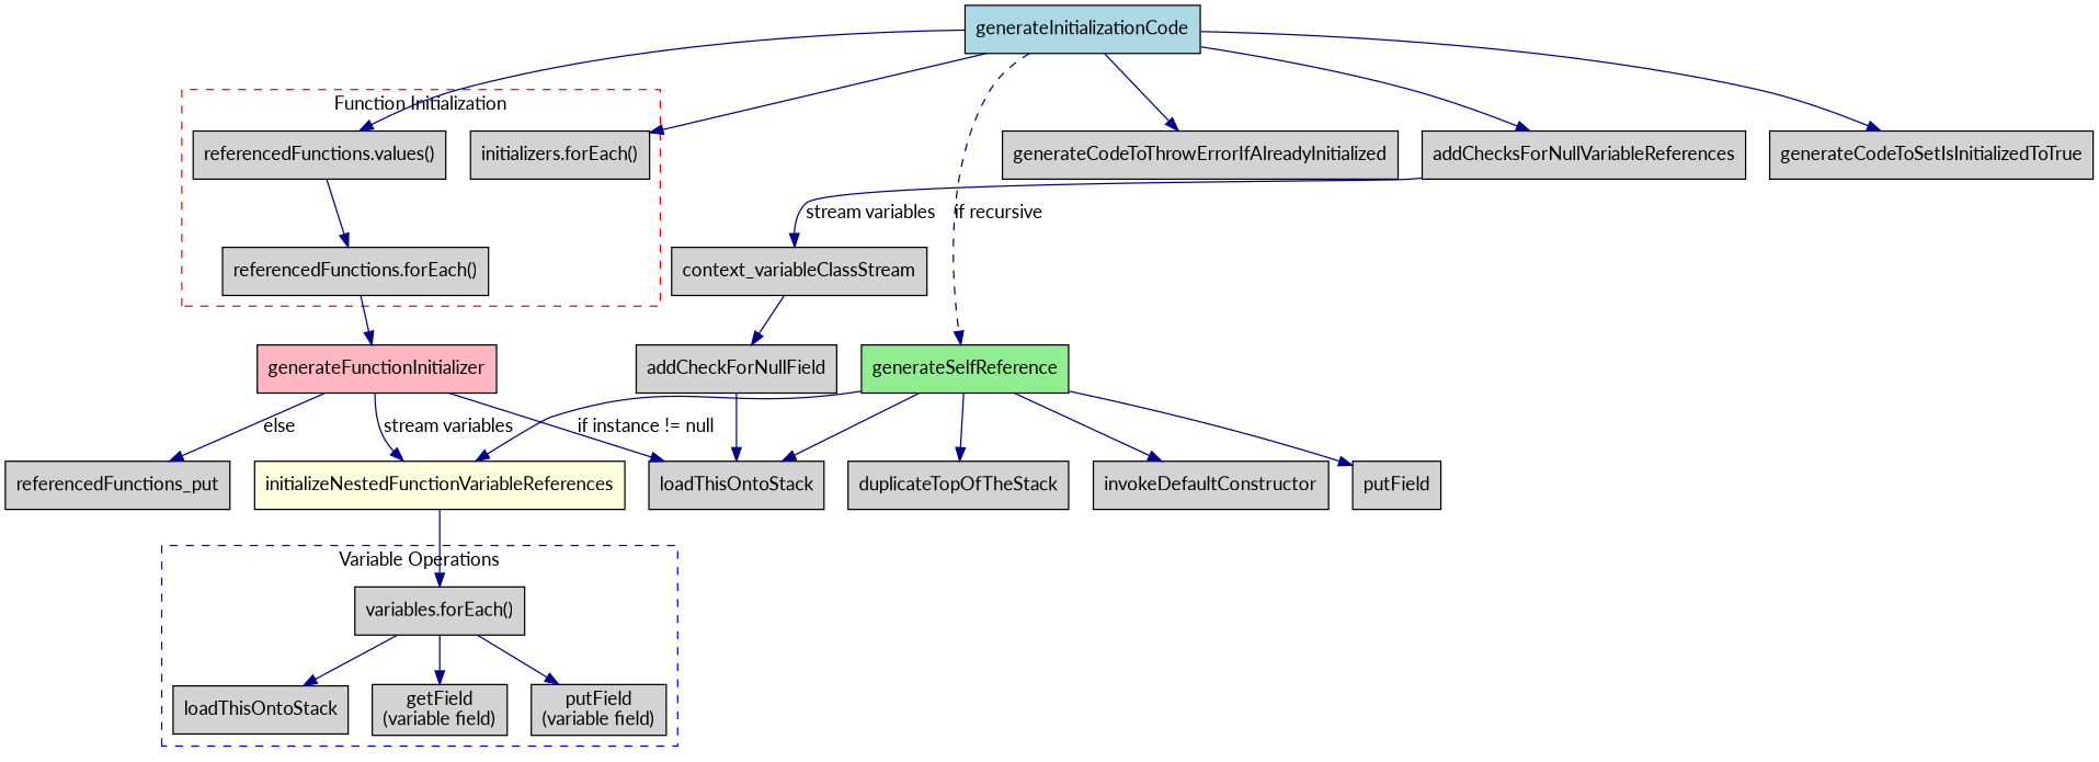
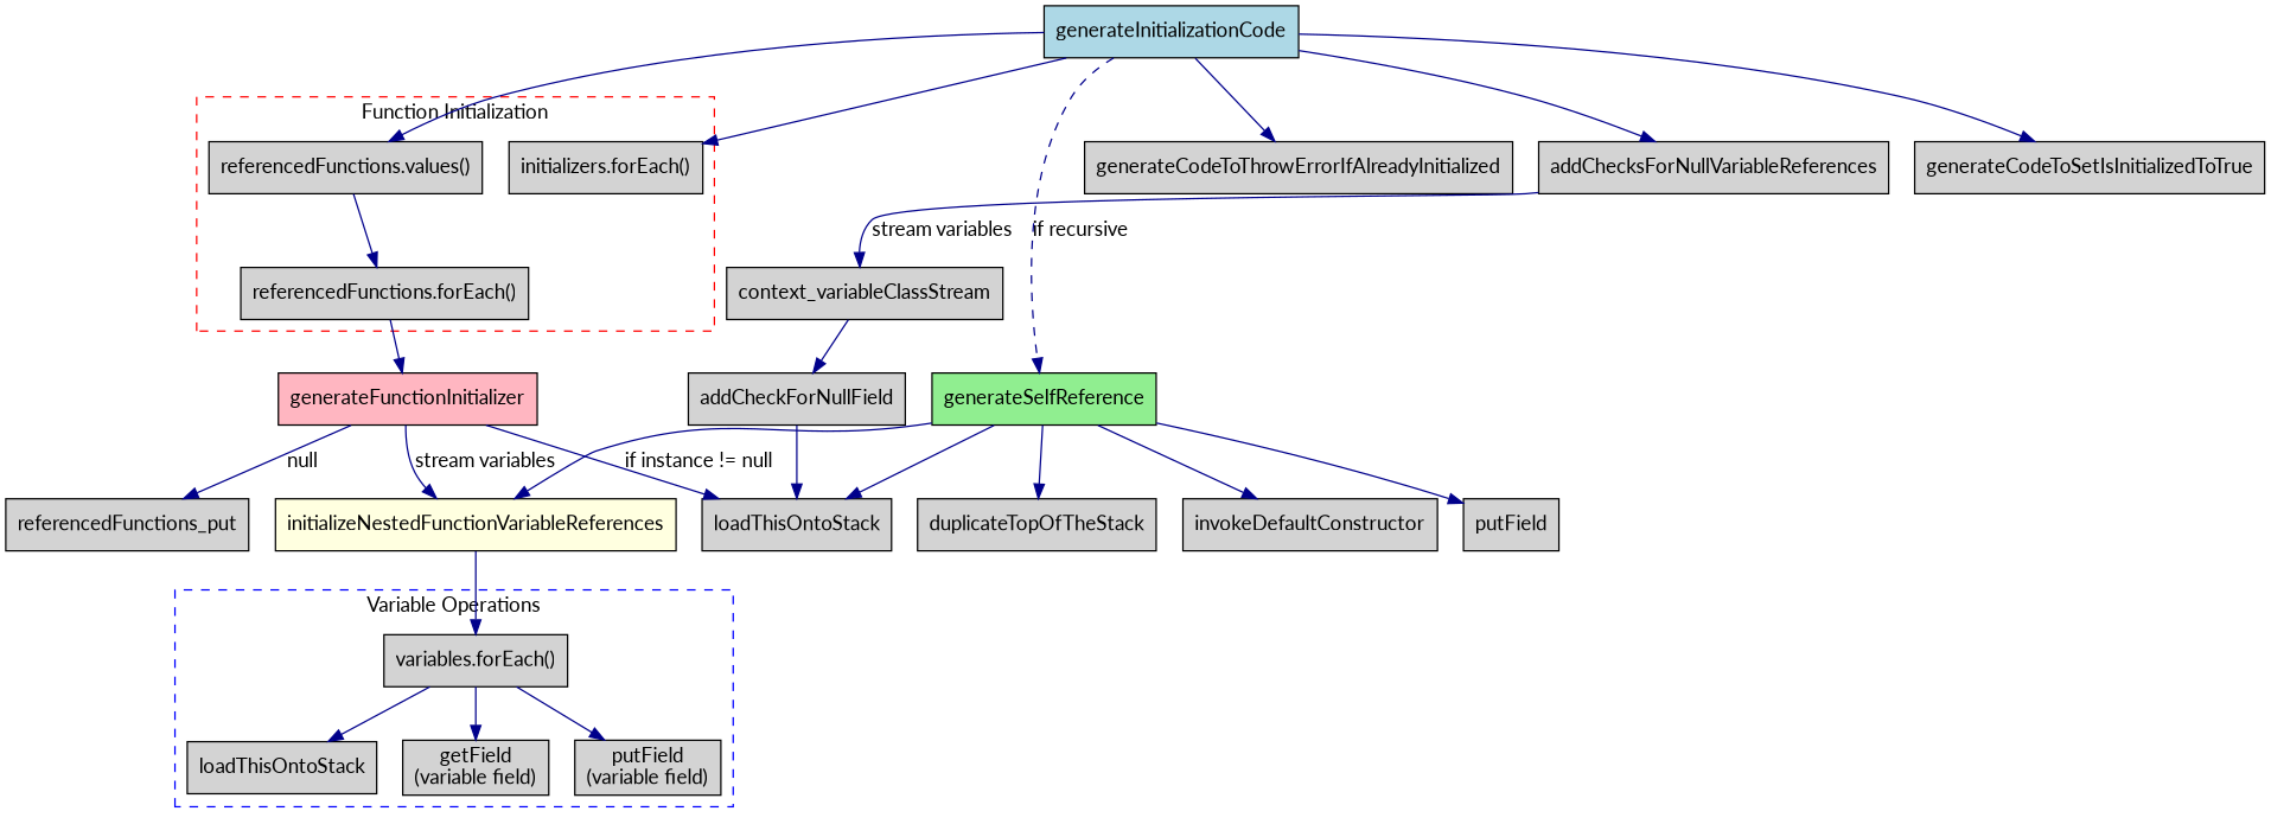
  digraph {
    fontname=Lato
    node [fillcolor=lightgray fontname=Lato shape=box style=filled]
    edge [color=darkblue fontname=Lato]
    n1 [label="variables.forEach()"]
    n2 [label=loadThisOntoStack]
    n3 [label="getField\n(variable field)"]
    n4 [label="putField\n(variable field)"]
    n5 [label="referencedFunctions.values()"]
    n6 [label="referencedFunctions.forEach()"]
    n7 [label="initializers.forEach()"]
    generateFunctionInitializer [fillcolor=lightpink]
    generateInitializationCode [fillcolor=lightblue]
    generateSelfReference [fillcolor=lightgreen]
    generateCodeToThrowErrorIfAlreadyInitialized
    addChecksForNullVariableReferences
    generateCodeToSetIsInitializedToTrue
    initializeNestedFunctionVariableReferences [fillcolor=lightyellow]
    loadThisOntoStack
    duplicateTopOfTheStack
    invokeDefaultConstructor
    putField
    context_variableClassStream
    referencedFunctions_put
    addCheckForNullField
    subgraph cluster_1 {
      color=blue
      label="Variable Operations"
      style=dashed
      n1
      n2
      n3
      n4
    }
    subgraph cluster_2 {
      color=red
      label="Function Initialization"
      style=dashed
      n5
      n6
      n7
    }
    n1 -> n2
    n1 -> n3
    n1 -> n4
    n5 -> n6
    n6 -> generateFunctionInitializer
    generateFunctionInitializer -> initializeNestedFunctionVariableReferences [label="stream variables"]
    generateFunctionInitializer -> loadThisOntoStack [label="if instance != null"]
-   generateFunctionInitializer -> referencedFunctions_put [label=else]
+   generateFunctionInitializer -> referencedFunctions_put [label=null]
    generateInitializationCode -> n5
    generateInitializationCode -> n7
    generateInitializationCode -> generateSelfReference [label="if recursive" style=dashed]
    generateInitializationCode -> generateCodeToThrowErrorIfAlreadyInitialized
    generateInitializationCode -> addChecksForNullVariableReferences
    generateInitializationCode -> generateCodeToSetIsInitializedToTrue
    generateSelfReference -> initializeNestedFunctionVariableReferences
    generateSelfReference -> loadThisOntoStack
    generateSelfReference -> duplicateTopOfTheStack
    generateSelfReference -> invokeDefaultConstructor
    generateSelfReference -> putField
    addChecksForNullVariableReferences -> context_variableClassStream [label="stream variables"]
    initializeNestedFunctionVariableReferences -> n1
    context_variableClassStream -> addCheckForNullField
    addCheckForNullField -> loadThisOntoStack
  }
